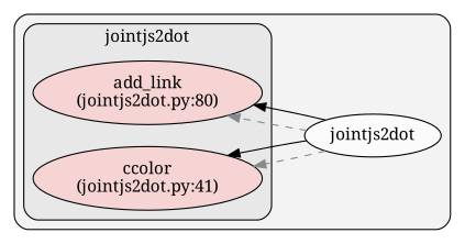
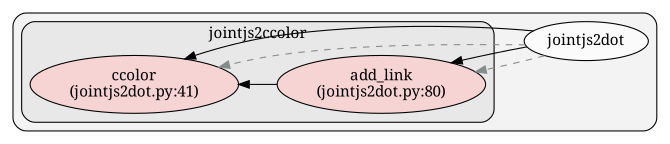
  digraph {
    clusterrank=local
    fontname="Noto Serif"
    rankdir=RL
    node [fillcolor="#feccccb2" fontcolor="#000000" fontname="Noto Serif" group=0 style=filled]
    edge [color="#000000" fontname="Noto Serif" style=solid]
    n1 [label="add_link\n(jointjs2dot.py:80)"]
    n2 [label="ccolor\n(jointjs2dot.py:41)"]
    n3 [fillcolor="#ffffffb2" label=jointjs2dot]
    subgraph cluster_1 {
      fillcolor="#80808018"
      style="filled,rounded"
      n3
      subgraph cluster_2 {
        fillcolor="#80808018"
-       label=jointjs2dot
+       label=jointjs2ccolor
        style="filled,rounded"
        n1
        n2
      }
    }
+   n1 -> n2
    n3 -> n1 [color="#838b8b" style=dashed]
    n3 -> n1
    n3 -> n2 [color="#838b8b" style=dashed]
    n3 -> n2
  }
